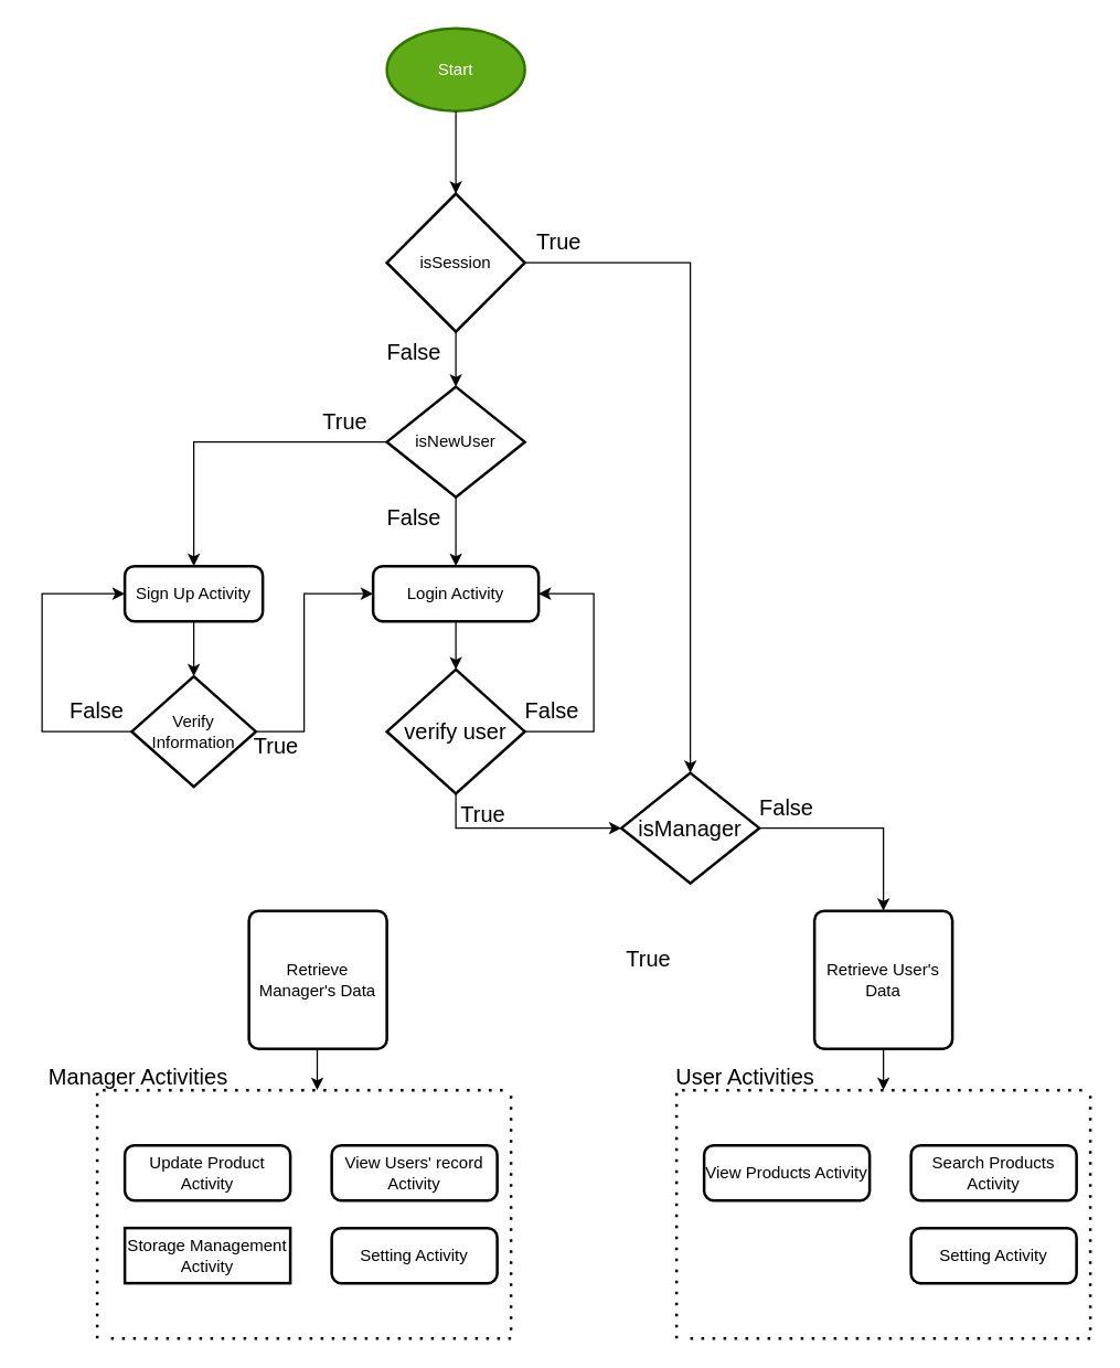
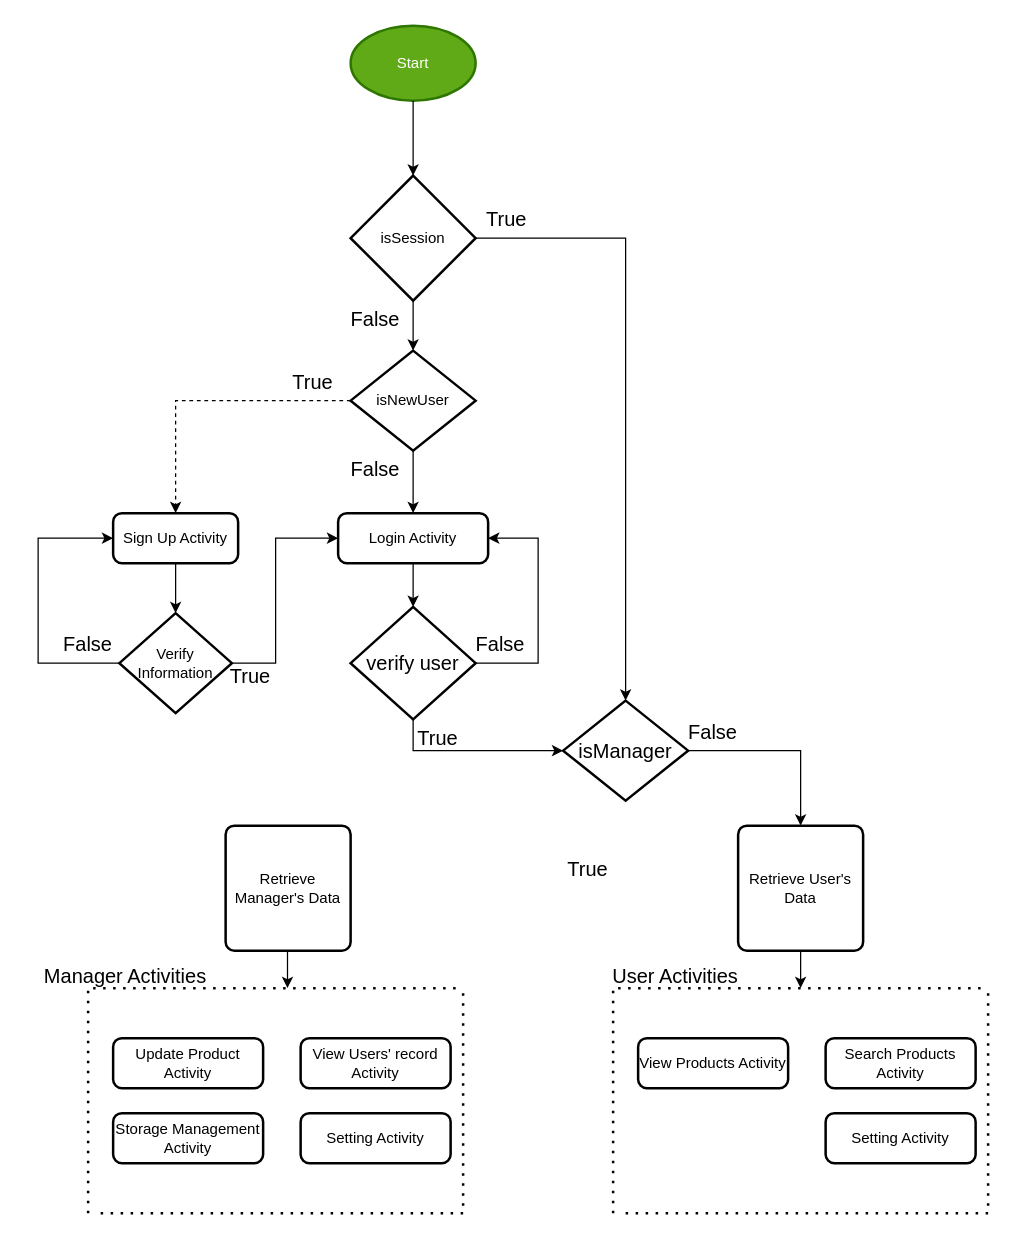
  <mxCell id="0" />
  <mxCell id="1" parent="0" />
  <mxCell id="2" value="isSession" style="strokeWidth=2;html=1;shape=mxgraph.flowchart.decision;whiteSpace=wrap;" parent="1" vertex="1"><mxGeometry x="280" y="140" width="100" height="100" as="geometry" /></mxCell>
  <mxCell id="3" value="Start" style="strokeWidth=2;html=1;shape=mxgraph.flowchart.start_1;whiteSpace=wrap;fillColor=#60a917;fontColor=#ffffff;strokeColor=#2D7600;" parent="1" vertex="1"><mxGeometry x="280" y="20" width="100" height="60" as="geometry" /></mxCell>
  <mxCell id="4" value="" style="endArrow=classic;html=1;rounded=0;exitX=0.5;exitY=1;exitDx=0;exitDy=0;exitPerimeter=0;entryX=0.5;entryY=0;entryDx=0;entryDy=0;entryPerimeter=0;" parent="1" source="3" target="2" edge="1"><mxGeometry width="50" height="50" relative="1" as="geometry"><mxPoint x="140" y="130" as="sourcePoint" /><mxPoint x="190" y="80" as="targetPoint" /></mxGeometry></mxCell>
  <mxCell id="5" value="" style="endArrow=classic;html=1;rounded=0;exitX=0.5;exitY=1;exitDx=0;exitDy=0;exitPerimeter=0;" parent="1" source="2" edge="1"><mxGeometry width="50" height="50" relative="1" as="geometry"><mxPoint x="340" y="270" as="sourcePoint" /><mxPoint x="330" y="280" as="targetPoint" /></mxGeometry></mxCell>
  <mxCell id="6" value="False" style="text;html=1;strokeColor=none;fillColor=none;align=center;verticalAlign=middle;whiteSpace=wrap;rounded=0;fontSize=16;" parent="1" vertex="1"><mxGeometry x="270" y="240" width="60" height="30" as="geometry" /></mxCell>
  <mxCell id="7" value="Login Activity" style="rounded=1;whiteSpace=wrap;html=1;absoluteArcSize=1;arcSize=14;strokeWidth=2;" parent="1" vertex="1"><mxGeometry x="270" y="410" width="120" height="40" as="geometry" /></mxCell>
  <mxCell id="8" value="Retrieve User's Data" style="rounded=1;whiteSpace=wrap;html=1;absoluteArcSize=1;arcSize=14;strokeWidth=2;" parent="1" vertex="1"><mxGeometry x="590" y="660" width="100" height="100" as="geometry" /></mxCell>
  <mxCell id="9" value="" style="endArrow=classic;html=1;rounded=0;exitX=1;exitY=0.5;exitDx=0;exitDy=0;exitPerimeter=0;entryX=0.5;entryY=0;entryDx=0;entryDy=0;entryPerimeter=0;" parent="1" source="2" target="24" edge="1"><mxGeometry width="50" height="50" relative="1" as="geometry"><mxPoint x="390" y="340" as="sourcePoint" /><mxPoint x="440" y="290" as="targetPoint" /><Array as="points"><mxPoint x="500" y="190" /></Array></mxGeometry></mxCell>
  <mxCell id="10" value="isNewUser" style="strokeWidth=2;html=1;shape=mxgraph.flowchart.decision;whiteSpace=wrap;" parent="1" vertex="1"><mxGeometry x="280" y="280" width="100" height="80" as="geometry" /></mxCell>
  <mxCell id="11" value="" style="endArrow=classic;html=1;rounded=0;exitX=0.5;exitY=1;exitDx=0;exitDy=0;exitPerimeter=0;entryX=0.5;entryY=0;entryDx=0;entryDy=0;" parent="1" source="10" target="7" edge="1"><mxGeometry width="50" height="50" relative="1" as="geometry"><mxPoint x="200" y="360" as="sourcePoint" /><mxPoint x="250" y="310" as="targetPoint" /></mxGeometry></mxCell>
  <mxCell id="12" value="False" style="text;html=1;strokeColor=none;fillColor=none;align=center;verticalAlign=middle;whiteSpace=wrap;rounded=0;fontSize=16;" parent="1" vertex="1"><mxGeometry x="270" y="360" width="60" height="30" as="geometry" /></mxCell>
  <mxCell id="13" value="Sign Up Activity" style="rounded=1;whiteSpace=wrap;html=1;absoluteArcSize=1;arcSize=14;strokeWidth=2;" parent="1" vertex="1"><mxGeometry x="90" y="410" width="100" height="40" as="geometry" /></mxCell>
- <mxCell id="14" value="" style="endArrow=classic;html=1;rounded=0;exitX=0;exitY=0.5;exitDx=0;exitDy=0;exitPerimeter=0;entryX=0.5;entryY=0;entryDx=0;entryDy=0;" parent="1" source="10" target="13" edge="1"><mxGeometry width="50" height="50" relative="1" as="geometry"><mxPoint x="200" y="360" as="sourcePoint" /><mxPoint x="250" y="310" as="targetPoint" /><Array as="points"><mxPoint x="140" y="320" /></Array></mxGeometry></mxCell>
+ <mxCell id="14" value="" style="endArrow=classic;html=1;rounded=0;exitX=0;exitY=0.5;exitDx=0;exitDy=0;exitPerimeter=0;entryX=0.5;entryY=0;entryDx=0;entryDy=0;dashed=1;" parent="1" source="10" target="13" edge="1"><mxGeometry width="50" height="50" relative="1" as="geometry"><mxPoint x="200" y="360" as="sourcePoint" /><mxPoint x="250" y="310" as="targetPoint" /><Array as="points"><mxPoint x="140" y="320" /></Array></mxGeometry></mxCell>
  <mxCell id="15" value="Verify Information" style="strokeWidth=2;html=1;shape=mxgraph.flowchart.decision;whiteSpace=wrap;" parent="1" vertex="1"><mxGeometry x="95" y="490" width="90" height="80" as="geometry" /></mxCell>
  <mxCell id="16" value="True" style="text;html=1;strokeColor=none;fillColor=none;align=center;verticalAlign=middle;whiteSpace=wrap;rounded=0;fontSize=16;" parent="1" vertex="1"><mxGeometry x="375" y="160" width="60" height="30" as="geometry" /></mxCell>
  <mxCell id="17" value="User Activities" style="text;html=1;strokeColor=none;fillColor=none;align=center;verticalAlign=middle;whiteSpace=wrap;rounded=0;fontSize=16;" parent="1" vertex="1"><mxGeometry x="480" y="770" width="120" height="20" as="geometry" /></mxCell>
  <mxCell id="18" value="" style="endArrow=classic;html=1;rounded=0;fontSize=16;exitX=0.5;exitY=1;exitDx=0;exitDy=0;" parent="1" source="13" target="15" edge="1"><mxGeometry width="50" height="50" relative="1" as="geometry"><mxPoint x="330" y="540" as="sourcePoint" /><mxPoint x="380" y="490" as="targetPoint" /></mxGeometry></mxCell>
  <mxCell id="19" value="" style="endArrow=classic;html=1;rounded=0;fontSize=16;exitX=0;exitY=0.5;exitDx=0;exitDy=0;exitPerimeter=0;entryX=0;entryY=0.5;entryDx=0;entryDy=0;" parent="1" source="15" target="13" edge="1"><mxGeometry width="50" height="50" relative="1" as="geometry"><mxPoint x="330" y="540" as="sourcePoint" /><mxPoint x="380" y="490" as="targetPoint" /><Array as="points"><mxPoint x="30" y="530" /><mxPoint x="30" y="430" /></Array></mxGeometry></mxCell>
  <mxCell id="20" value="False" style="text;html=1;strokeColor=none;fillColor=none;align=center;verticalAlign=middle;whiteSpace=wrap;rounded=0;fontSize=16;" parent="1" vertex="1"><mxGeometry x="40" y="500" width="60" height="30" as="geometry" /></mxCell>
  <mxCell id="21" value="" style="endArrow=classic;html=1;rounded=0;fontSize=16;exitX=1;exitY=0.5;exitDx=0;exitDy=0;exitPerimeter=0;entryX=0;entryY=0.5;entryDx=0;entryDy=0;" parent="1" source="15" target="7" edge="1"><mxGeometry width="50" height="50" relative="1" as="geometry"><mxPoint x="210" y="550" as="sourcePoint" /><mxPoint x="380" y="490" as="targetPoint" /><Array as="points"><mxPoint x="220" y="530" /><mxPoint x="220" y="430" /></Array></mxGeometry></mxCell>
  <mxCell id="22" value="True" style="text;html=1;strokeColor=none;fillColor=none;align=center;verticalAlign=middle;whiteSpace=wrap;rounded=0;fontSize=16;" parent="1" vertex="1"><mxGeometry x="170" y="525" width="60" height="30" as="geometry" /></mxCell>
  <mxCell id="23" value="True" style="text;html=1;strokeColor=none;fillColor=none;align=center;verticalAlign=middle;whiteSpace=wrap;rounded=0;fontSize=16;" parent="1" vertex="1"><mxGeometry x="220" y="290" width="60" height="30" as="geometry" /></mxCell>
  <mxCell id="24" value="isManager" style="strokeWidth=2;html=1;shape=mxgraph.flowchart.decision;whiteSpace=wrap;fontSize=16;" parent="1" vertex="1"><mxGeometry x="450" y="560" width="100" height="80" as="geometry" /></mxCell>
  <mxCell id="25" value="" style="endArrow=classic;html=1;rounded=0;fontSize=16;exitX=1;exitY=0.5;exitDx=0;exitDy=0;exitPerimeter=0;entryX=0.5;entryY=0;entryDx=0;entryDy=0;" parent="1" source="24" target="8" edge="1"><mxGeometry width="50" height="50" relative="1" as="geometry"><mxPoint x="410" y="630" as="sourcePoint" /><mxPoint x="460" y="580" as="targetPoint" /><Array as="points"><mxPoint x="640" y="600" /></Array></mxGeometry></mxCell>
  <mxCell id="26" value="False" style="text;html=1;strokeColor=none;fillColor=none;align=center;verticalAlign=middle;whiteSpace=wrap;rounded=0;fontSize=16;" parent="1" vertex="1"><mxGeometry x="540" y="570" width="60" height="30" as="geometry" /></mxCell>
  <mxCell id="27" value="verify user" style="strokeWidth=2;html=1;shape=mxgraph.flowchart.decision;whiteSpace=wrap;fontSize=16;" parent="1" vertex="1"><mxGeometry x="280" y="485" width="100" height="90" as="geometry" /></mxCell>
  <mxCell id="28" value="" style="endArrow=classic;html=1;rounded=0;fontSize=16;exitX=0.5;exitY=1;exitDx=0;exitDy=0;entryX=0.5;entryY=0;entryDx=0;entryDy=0;entryPerimeter=0;" parent="1" source="7" target="27" edge="1"><mxGeometry width="50" height="50" relative="1" as="geometry"><mxPoint x="410" y="650" as="sourcePoint" /><mxPoint x="460" y="600" as="targetPoint" /></mxGeometry></mxCell>
  <mxCell id="29" value="" style="endArrow=classic;html=1;rounded=0;fontSize=16;exitX=1;exitY=0.5;exitDx=0;exitDy=0;exitPerimeter=0;entryX=1;entryY=0.5;entryDx=0;entryDy=0;" parent="1" source="27" target="7" edge="1"><mxGeometry width="50" height="50" relative="1" as="geometry"><mxPoint x="410" y="650" as="sourcePoint" /><mxPoint x="460" y="600" as="targetPoint" /><Array as="points"><mxPoint x="430" y="530" /><mxPoint x="430" y="430" /></Array></mxGeometry></mxCell>
  <mxCell id="30" value="False" style="text;html=1;strokeColor=none;fillColor=none;align=center;verticalAlign=middle;whiteSpace=wrap;rounded=0;fontSize=16;" parent="1" vertex="1"><mxGeometry x="370" y="500" width="60" height="30" as="geometry" /></mxCell>
  <mxCell id="31" value="" style="endArrow=classic;html=1;rounded=0;fontSize=16;exitX=0.5;exitY=1;exitDx=0;exitDy=0;exitPerimeter=0;" parent="1" source="27" edge="1"><mxGeometry width="50" height="50" relative="1" as="geometry"><mxPoint x="410" y="650" as="sourcePoint" /><mxPoint x="450" y="600" as="targetPoint" /><Array as="points"><mxPoint x="330" y="600" /></Array></mxGeometry></mxCell>
  <mxCell id="32" value="True" style="text;html=1;strokeColor=none;fillColor=none;align=center;verticalAlign=middle;whiteSpace=wrap;rounded=0;fontSize=16;" parent="1" vertex="1"><mxGeometry x="320" y="575" width="60" height="30" as="geometry" /></mxCell>
  <mxCell id="33" value="View Products Activity" style="rounded=1;whiteSpace=wrap;html=1;absoluteArcSize=1;arcSize=14;strokeWidth=2;" parent="1" vertex="1"><mxGeometry x="510" y="830" width="120" height="40" as="geometry" /></mxCell>
  <mxCell id="34" value="Search Products Activity" style="rounded=1;whiteSpace=wrap;html=1;absoluteArcSize=1;arcSize=14;strokeWidth=2;" parent="1" vertex="1"><mxGeometry x="660" y="830" width="120" height="40" as="geometry" /></mxCell>
  <mxCell id="35" value="Setting Activity" style="rounded=1;whiteSpace=wrap;html=1;absoluteArcSize=1;arcSize=14;strokeWidth=2;" parent="1" vertex="1"><mxGeometry x="660" y="890" width="120" height="40" as="geometry" /></mxCell>
  <mxCell id="36" value="" style="endArrow=none;dashed=1;html=1;dashPattern=1 3;strokeWidth=2;rounded=0;fontSize=16;" parent="1" edge="1"><mxGeometry width="50" height="50" relative="1" as="geometry"><mxPoint x="490" y="970" as="sourcePoint" /><mxPoint x="790" y="790" as="targetPoint" /><Array as="points"><mxPoint x="490" y="790" /></Array></mxGeometry></mxCell>
  <mxCell id="37" value="" style="endArrow=none;dashed=1;html=1;dashPattern=1 3;strokeWidth=2;rounded=0;fontSize=16;" parent="1" edge="1"><mxGeometry width="50" height="50" relative="1" as="geometry"><mxPoint x="500" y="970" as="sourcePoint" /><mxPoint x="790" y="790" as="targetPoint" /><Array as="points"><mxPoint x="790" y="970" /></Array></mxGeometry></mxCell>
  <mxCell id="38" value="" style="endArrow=classic;html=1;rounded=0;fontSize=16;exitX=0.5;exitY=1;exitDx=0;exitDy=0;" parent="1" source="8" edge="1"><mxGeometry width="50" height="50" relative="1" as="geometry"><mxPoint x="490" y="760" as="sourcePoint" /><mxPoint x="640" y="790" as="targetPoint" /></mxGeometry></mxCell>
  <mxCell id="39" value="Retrieve Manager's Data" style="rounded=1;whiteSpace=wrap;html=1;absoluteArcSize=1;arcSize=14;strokeWidth=2;" parent="1" vertex="1"><mxGeometry x="180" y="660" width="100" height="100" as="geometry" /></mxCell>
  <mxCell id="40" value="True" style="text;html=1;strokeColor=none;fillColor=none;align=center;verticalAlign=middle;whiteSpace=wrap;rounded=0;fontSize=16;" parent="1" vertex="1"><mxGeometry x="440" y="680" width="60" height="30" as="geometry" /></mxCell>
  <mxCell id="41" value="Update Product Activity" style="rounded=1;whiteSpace=wrap;html=1;absoluteArcSize=1;arcSize=14;strokeWidth=2;" parent="1" vertex="1"><mxGeometry x="90" y="830" width="120" height="40" as="geometry" /></mxCell>
  <mxCell id="42" value="View Users' record Activity" style="rounded=1;whiteSpace=wrap;html=1;absoluteArcSize=1;arcSize=14;strokeWidth=2;" parent="1" vertex="1"><mxGeometry x="240" y="830" width="120" height="40" as="geometry" /></mxCell>
  <mxCell id="43" value="Setting Activity" style="rounded=1;whiteSpace=wrap;html=1;absoluteArcSize=1;arcSize=14;strokeWidth=2;" parent="1" vertex="1"><mxGeometry x="240" y="890" width="120" height="40" as="geometry" /></mxCell>
- <mxCell id="44" value="Storage Management Activity" style="whiteSpace=wrap;html=1;absoluteArcSize=1;arcSize=14;strokeWidth=2;rounded=0;" parent="1" vertex="1"><mxGeometry x="90" y="890" width="120" height="40" as="geometry" /></mxCell>
+ <mxCell id="44" value="Storage Management Activity" style="rounded=1;whiteSpace=wrap;html=1;absoluteArcSize=1;arcSize=14;strokeWidth=2;" parent="1" vertex="1"><mxGeometry x="90" y="890" width="120" height="40" as="geometry" /></mxCell>
  <mxCell id="45" value="" style="endArrow=none;dashed=1;html=1;dashPattern=1 3;strokeWidth=2;rounded=0;fontSize=16;" parent="1" edge="1"><mxGeometry width="50" height="50" relative="1" as="geometry"><mxPoint x="70" y="970" as="sourcePoint" /><mxPoint x="370" y="790" as="targetPoint" /><Array as="points"><mxPoint x="70" y="790" /></Array></mxGeometry></mxCell>
  <mxCell id="46" value="" style="endArrow=none;dashed=1;html=1;dashPattern=1 3;strokeWidth=2;rounded=0;fontSize=16;" parent="1" edge="1"><mxGeometry width="50" height="50" relative="1" as="geometry"><mxPoint x="80" y="970" as="sourcePoint" /><mxPoint x="370" y="790" as="targetPoint" /><Array as="points"><mxPoint x="370" y="970" /></Array></mxGeometry></mxCell>
  <mxCell id="47" value="Manager Activities" style="text;html=1;strokeColor=none;fillColor=none;align=center;verticalAlign=middle;whiteSpace=wrap;rounded=0;fontSize=16;" parent="1" vertex="1"><mxGeometry x="20" y="770" width="160" height="20" as="geometry" /></mxCell>
  <mxCell id="48" value="" style="endArrow=classic;html=1;rounded=0;fontSize=16;exitX=0.5;exitY=1;exitDx=0;exitDy=0;" parent="1" edge="1"><mxGeometry width="50" height="50" relative="1" as="geometry"><mxPoint x="229.5" y="760" as="sourcePoint" /><mxPoint x="229.5" y="790" as="targetPoint" /></mxGeometry></mxCell>
